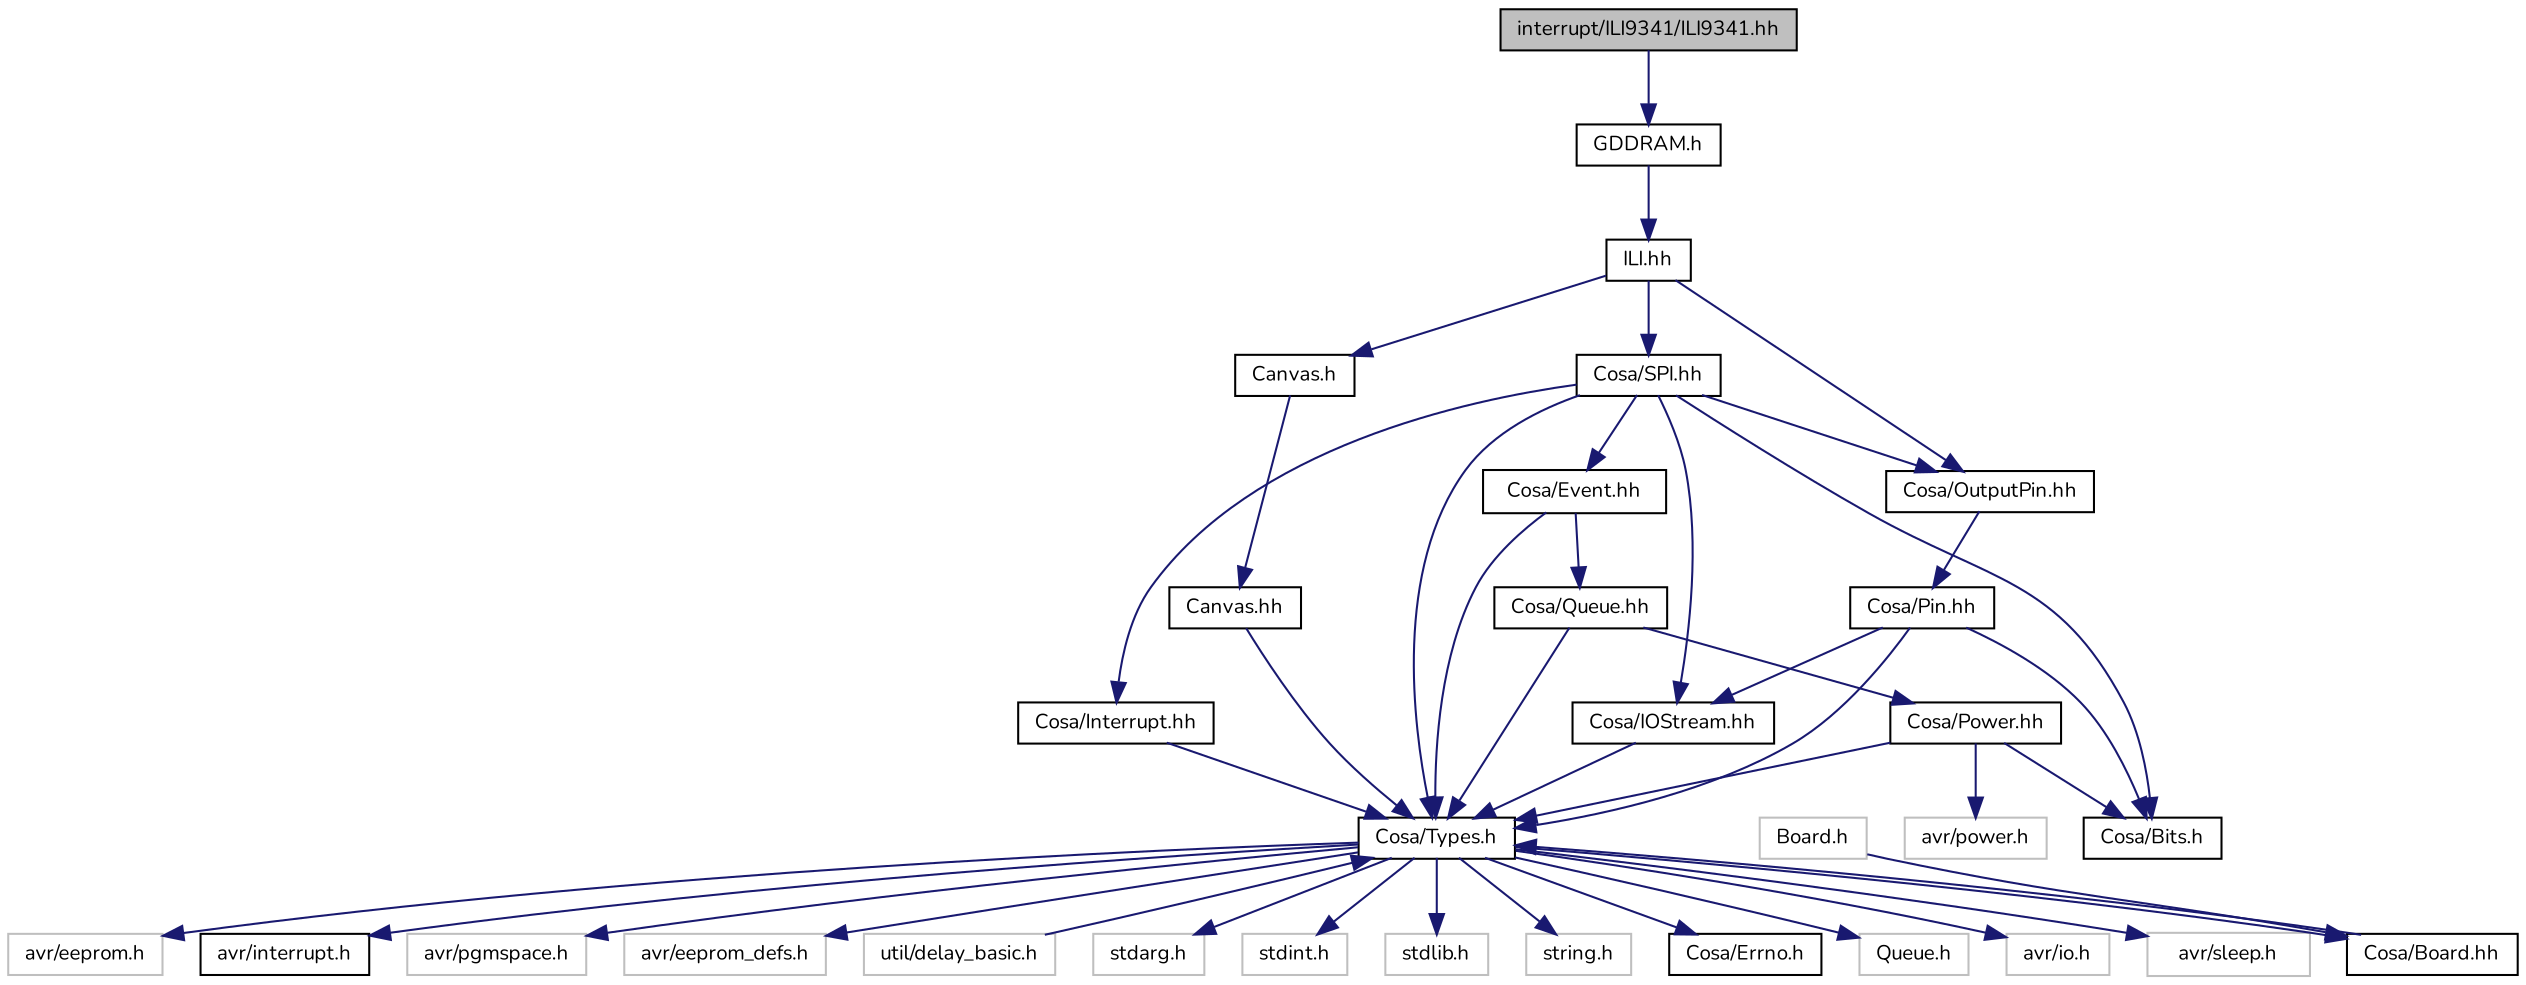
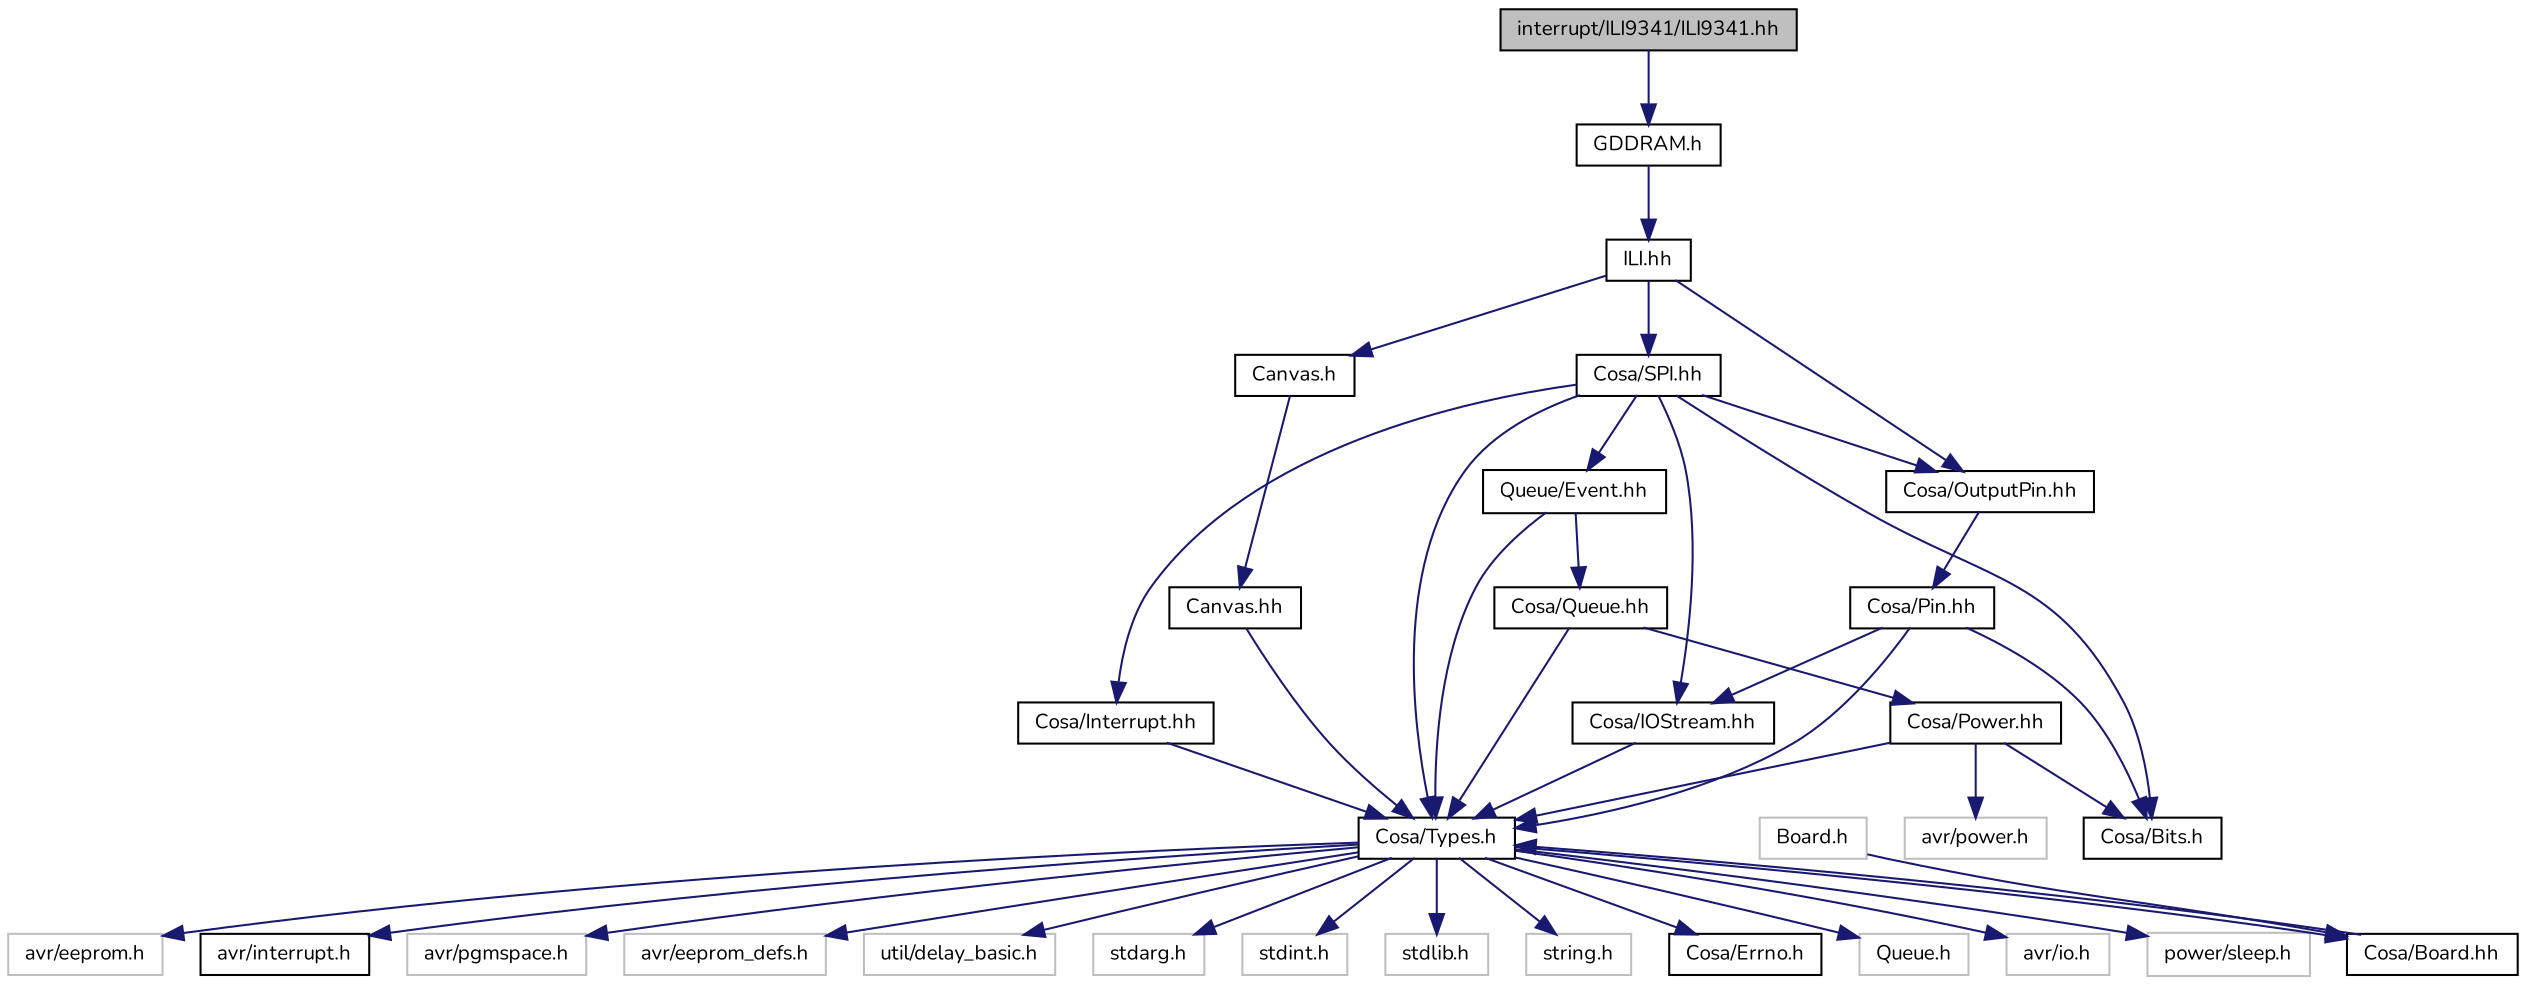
  digraph {
    fontname=Nunito
    node [color=black fillcolor=white fontname=Nunito fontsize=10 shape=record style=filled]
    edge [color=midnightblue fontname=Nunito fontsize=10 labelfontname=Helvetica labelfontsize=10 style=solid]
    n1 [fillcolor=grey75 fontcolor=black height=0.2 label="interrupt/ILI9341/ILI9341.hh" width=0.4]
    n2 [height=0.2 label="GDDRAM.h" width=0.4]
    n3 [height=0.2 label="ILI.hh" width=0.4]
    n4 [height=0.2 label="Canvas.h" width=0.4]
    n5 [height=0.2 label="Cosa/SPI.hh" width=0.4]
    n6 [height=0.2 label="Cosa/OutputPin.hh" width=0.4]
    n7 [height=0.2 label="Canvas.hh" width=0.4]
    n8 [height=0.2 label="Cosa/Types.h" width=0.4]
    n9 [height=0.2 label="Cosa/Bits.h" width=0.4]
    n10 [height=0.2 label="Cosa/IOStream.hh" width=0.4]
    n11 [height=0.2 label="Cosa/Interrupt.hh" width=0.4]
-   n12 [height=0.2 label="Cosa/Event.hh" width=0.4]
+   n12 [height=0.2 label="Queue/Event.hh" width=0.4]
    n13 [height=0.2 label="Cosa/Pin.hh" width=0.4]
    n14 [color=grey75 height=0.2 label="avr/io.h" width=0.4]
-   n15 [color=grey75 height=0.2 label="avr/sleep.h" width=0.4]
+   n15 [color=grey75 height=0.2 label="power/sleep.h" width=0.4]
    n16 [color=grey75 height=0.2 label="avr/eeprom.h" width=0.4]
    n17 [height=0.2 label="avr/interrupt.h" width=0.4]
    n18 [color=grey75 height=0.2 label="avr/pgmspace.h" width=0.4]
    n19 [color=grey75 height=0.2 label="avr/eeprom_defs.h" width=0.4]
    n20 [color=grey75 height=0.2 label="util/delay_basic.h" width=0.4]
    n21 [color=grey75 height=0.2 label="stdarg.h" width=0.4]
    n22 [color=grey75 height=0.2 label="stdint.h" width=0.4]
    n23 [color=grey75 height=0.2 label="stdlib.h" width=0.4]
    n24 [color=grey75 height=0.2 label="string.h" width=0.4]
    n25 [height=0.2 label="Cosa/Errno.h" width=0.4]
    n26 [height=0.2 label="Cosa/Board.hh" width=0.4]
    n27 [color=grey75 height=0.2 label="Queue.h" width=0.4]
    n28 [color=grey75 height=0.2 label="Board.h" width=0.4]
    n29 [height=0.2 label="Cosa/Queue.hh" width=0.4]
    n30 [height=0.2 label="Cosa/Power.hh" width=0.4]
    n31 [color=grey75 height=0.2 label="avr/power.h" width=0.4]
    n1 -> n2
    n2 -> n3
    n3 -> n4
    n3 -> n5
    n3 -> n6
    n4 -> n7
    n5 -> n6
    n5 -> n8
    n5 -> n9
    n5 -> n10
    n5 -> n11
    n5 -> n12
    n6 -> n13
    n7 -> n8
    n8 -> n14
    n8 -> n15
    n8 -> n16
    n8 -> n17
    n8 -> n18
    n8 -> n19
-   n20 -> n8
+   n8 -> n20
    n8 -> n21
    n8 -> n22
    n8 -> n23
    n8 -> n24
    n8 -> n25
    n8 -> n26
    n8 -> n27
    n10 -> n8
    n11 -> n8
    n12 -> n8
    n12 -> n29
    n13 -> n8
    n13 -> n9
    n13 -> n10
    n26 -> n8
    n28 -> n26
    n29 -> n8
    n29 -> n30
    n30 -> n8
    n30 -> n9
    n30 -> n31
  }
